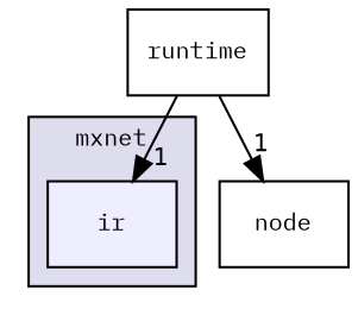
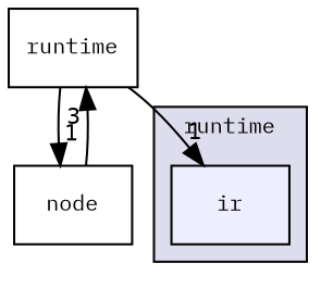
  digraph {
    compound=true
    fontname="IBM Plex Mono"
    node [fontname="IBM Plex Mono" fontsize=10 shape=box]
    edge [fontname="IBM Plex Mono" headlabel=1 labeldistance=1.5 labelfontname=Helvetica labelfontsize=10]
    n1 [fillcolor="#eeeeff" label=ir pencolor=black style=filled]
    n2 [label="node"]
    n3 [label=runtime]
    subgraph cluster_1 {
      bgcolor="#ddddee"
      fontsize=10
-     label=mxnet
+     label=runtime
      pencolor=black
      n1
    }
+   n2 -> n3 [headlabel=3]
    n3 -> n1
    n3 -> n2
  }
